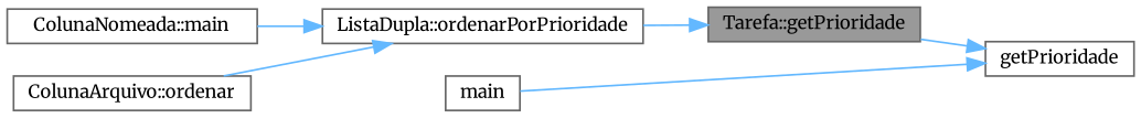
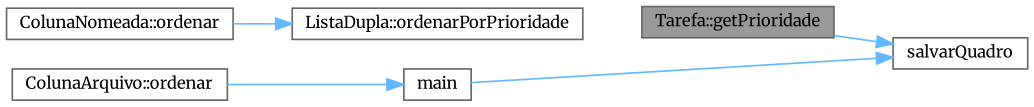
  digraph {
    fontname=Merriweather
    rankdir=RL
    node [color=grey40 fillcolor=white fontname=Merriweather fontsize=10 shape=box style=filled]
    edge [color=steelblue1 dir=back fontname=Merriweather fontsize=10 labelfontname=Helvetica labelfontsize=10 style=solid]
    n1 [color=gray40 fillcolor=grey60 fontcolor=black height=0.2 label="Tarefa::getPrioridade" width=0.4]
    n2 [height=0.2 label="ListaDupla::ordenarPorPrioridade" width=0.4]
-   n3 [height=0.2 label="ColunaNomeada::main" width=0.4]
+   n3 [height=0.2 label="ColunaNomeada::ordenar" width=0.4]
    n4 [height=0.2 label="ColunaArquivo::ordenar" width=0.4]
-   n5 [height=0.2 label=getPrioridade width=0.4]
+   n5 [height=0.2 label=salvarQuadro width=0.4]
    n6 [height=0.2 label=main width=0.4]
-   n1 -> n2
    n2 -> n3
-   n2 -> n4
+   n6 -> n4
    n5 -> n1
    n5 -> n6
  }
